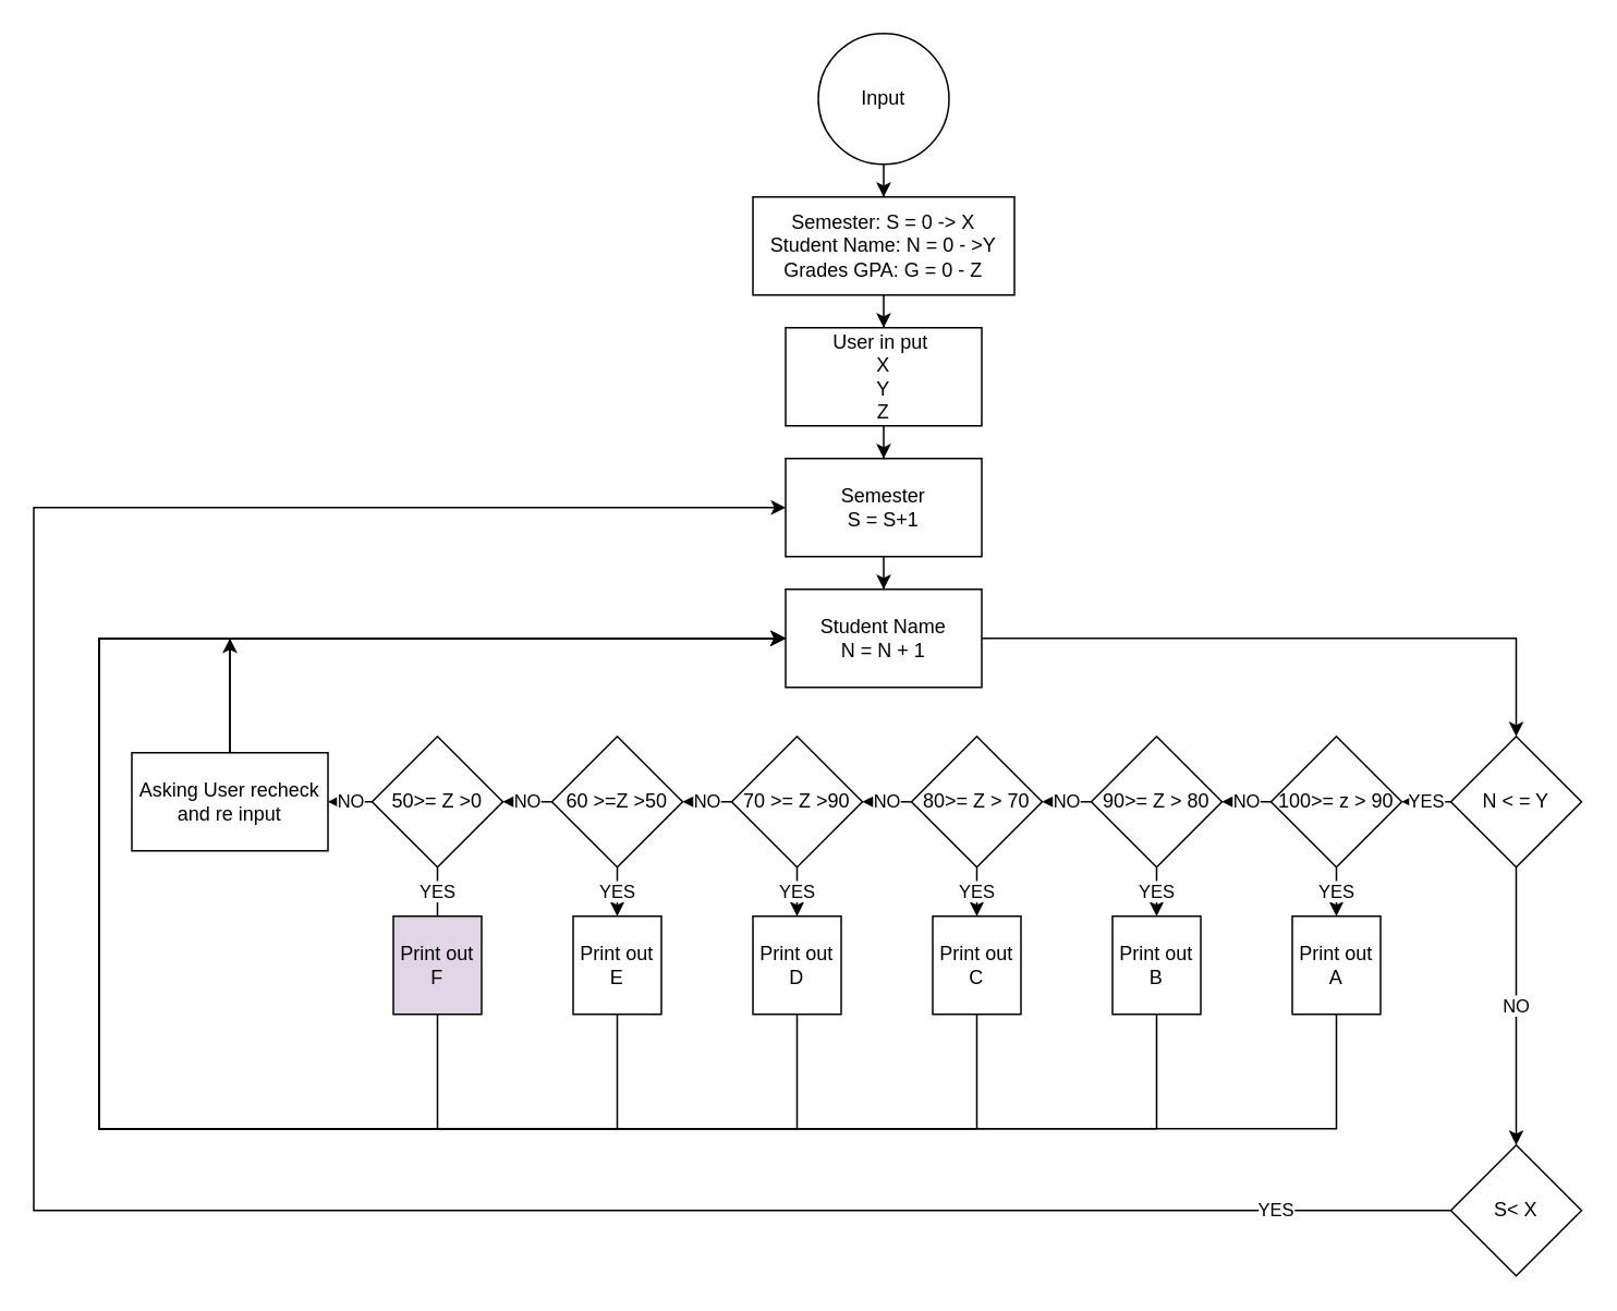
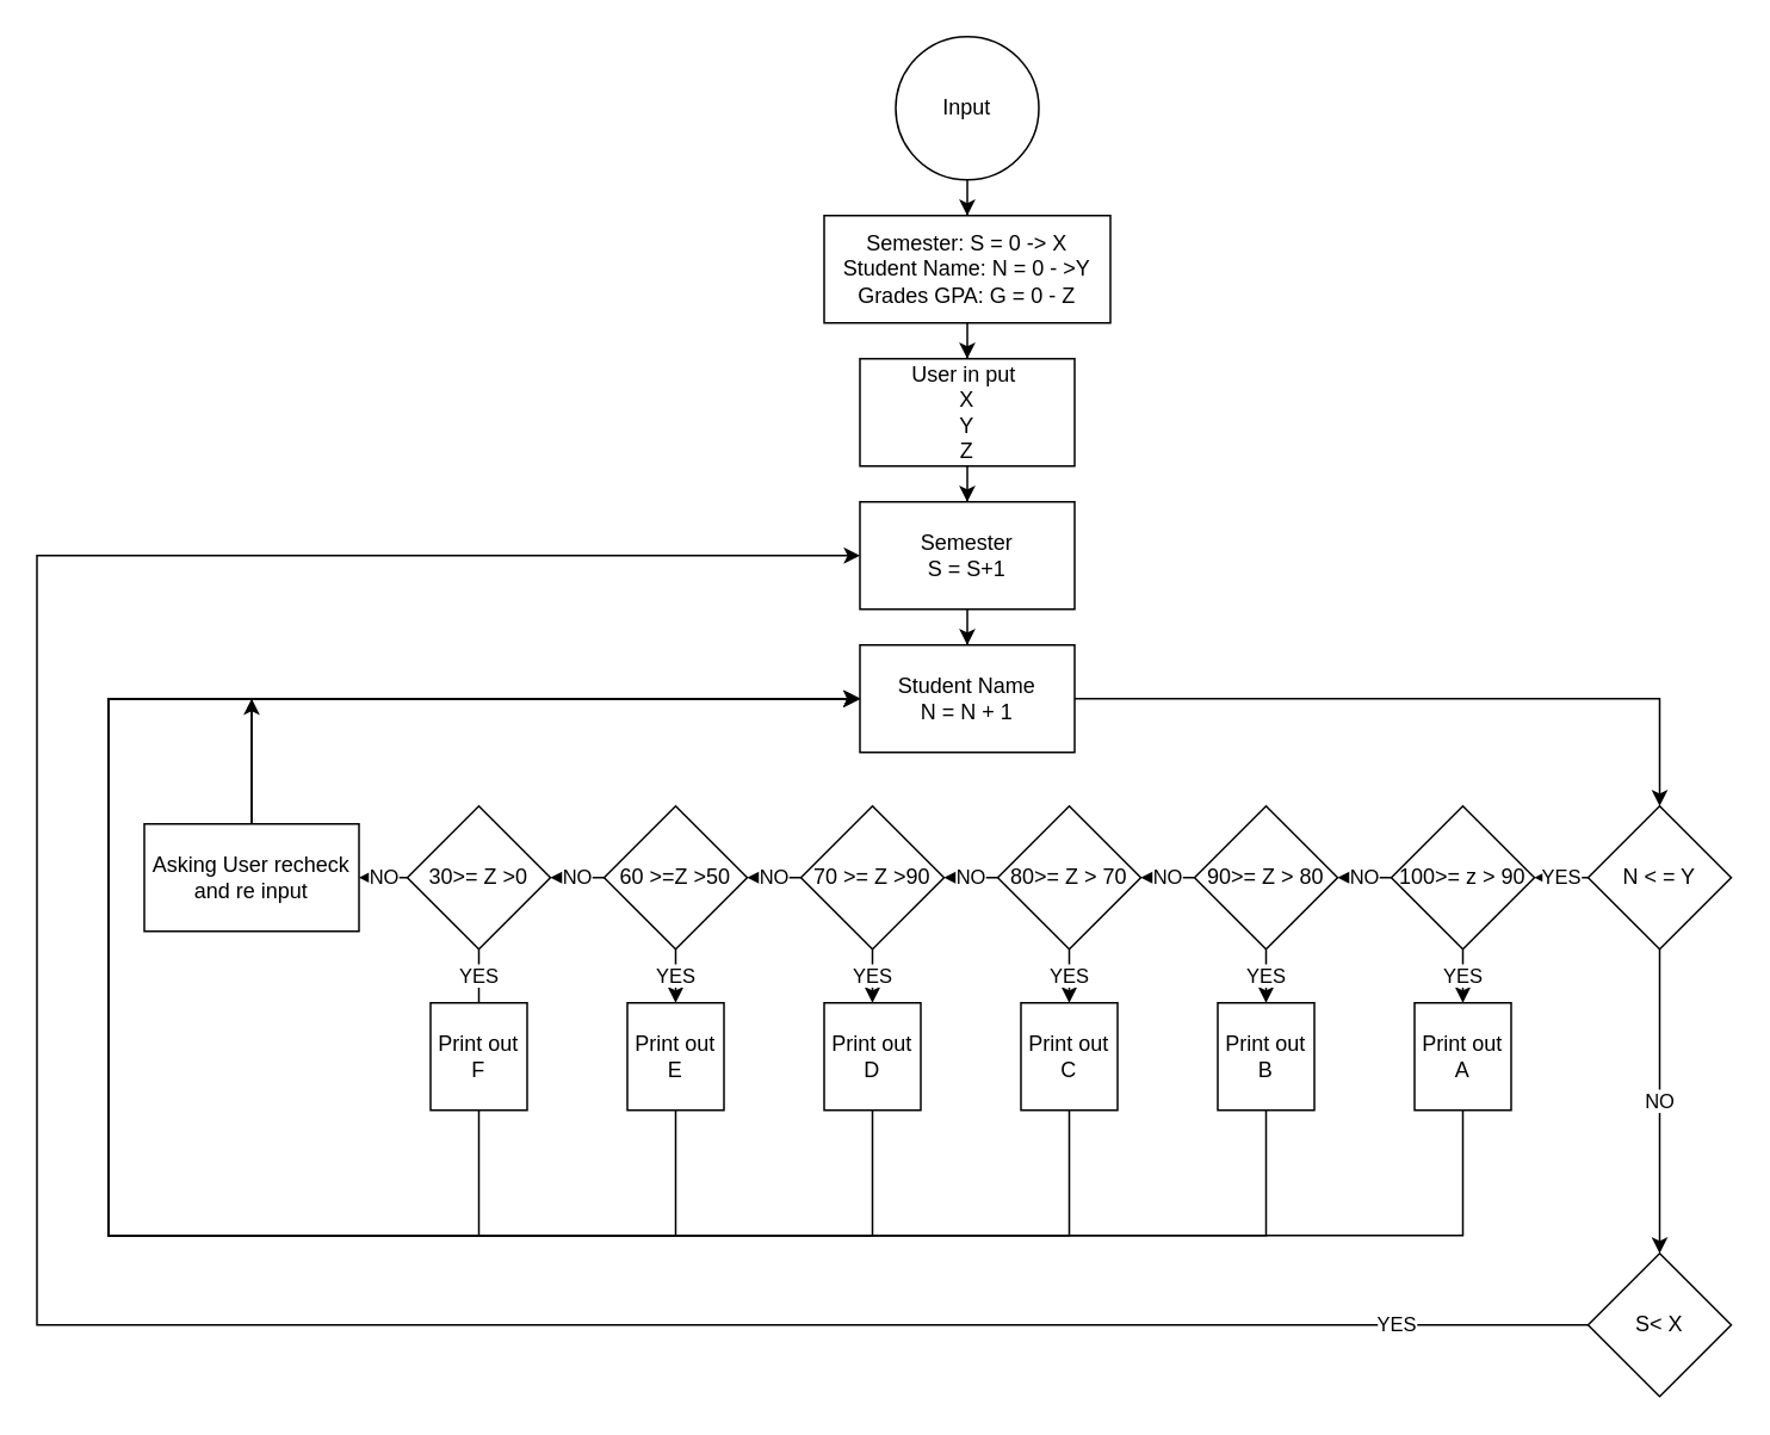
  <mxCell id="0" />
  <mxCell id="1" parent="0" />
  <mxCell id="2" value="" style="edgeStyle=orthogonalEdgeStyle;rounded=0;orthogonalLoop=1;jettySize=auto;html=1;" edge="1" parent="1" source="3" target="5"><mxGeometry relative="1" as="geometry" /></mxCell>
  <mxCell id="3" value="Input" style="ellipse;whiteSpace=wrap;html=1;aspect=fixed;" vertex="1" parent="1"><mxGeometry x="500" width="80" height="80" as="geometry" y="20" /></mxCell>
  <mxCell id="4" value="" style="edgeStyle=orthogonalEdgeStyle;rounded=0;orthogonalLoop=1;jettySize=auto;html=1;" edge="1" parent="1" source="5" target="7"><mxGeometry relative="1" as="geometry" /></mxCell>
  <mxCell id="5" value="Semester: S = 0 -&amp;gt; X&lt;br&gt;Student Name: N = 0 - &amp;gt;Y&lt;br&gt;Grades GPA: G = 0 - Z" style="whiteSpace=wrap;html=1;" vertex="1" parent="1"><mxGeometry x="460" y="120" width="160" height="60" as="geometry" /></mxCell>
  <mxCell id="6" value="" style="edgeStyle=orthogonalEdgeStyle;rounded=0;orthogonalLoop=1;jettySize=auto;html=1;" edge="1" parent="1" source="7" target="9"><mxGeometry relative="1" as="geometry" /></mxCell>
  <mxCell id="7" value="User in put&amp;nbsp;&lt;br&gt;X&lt;br&gt;Y&lt;br&gt;Z" style="whiteSpace=wrap;html=1;" vertex="1" parent="1"><mxGeometry x="480" y="200" width="120" height="60" as="geometry" /></mxCell>
  <mxCell id="8" value="" style="edgeStyle=orthogonalEdgeStyle;rounded=0;orthogonalLoop=1;jettySize=auto;html=1;" edge="1" parent="1" source="9" target="11"><mxGeometry relative="1" as="geometry" /></mxCell>
  <mxCell id="9" value="Semester&lt;br&gt;S = S+1" style="whiteSpace=wrap;html=1;" vertex="1" parent="1"><mxGeometry x="480" y="280" width="120" height="60" as="geometry" /></mxCell>
  <mxCell id="10" style="edgeStyle=orthogonalEdgeStyle;rounded=0;orthogonalLoop=1;jettySize=auto;html=1;entryX=0.5;entryY=0;entryDx=0;entryDy=0;" edge="1" parent="1" source="11" target="14"><mxGeometry relative="1" as="geometry" /></mxCell>
  <mxCell id="11" value="Student Name&lt;br&gt;N = N + 1" style="whiteSpace=wrap;html=1;" vertex="1" parent="1"><mxGeometry x="480" y="360" width="120" height="60" as="geometry" /></mxCell>
  <mxCell id="12" value="YES" style="edgeStyle=orthogonalEdgeStyle;rounded=0;orthogonalLoop=1;jettySize=auto;html=1;" edge="1" parent="1" source="14" target="17"><mxGeometry relative="1" as="geometry" /></mxCell>
  <mxCell id="13" value="NO" style="edgeStyle=orthogonalEdgeStyle;rounded=0;orthogonalLoop=1;jettySize=auto;html=1;" edge="1" parent="1" source="14" target="49"><mxGeometry relative="1" as="geometry" /></mxCell>
  <mxCell id="14" value="N &amp;lt; = Y" style="rhombus;whiteSpace=wrap;html=1;" vertex="1" parent="1"><mxGeometry x="887" y="450" width="80" height="80" as="geometry" /></mxCell>
  <mxCell id="15" value="NO" style="edgeStyle=orthogonalEdgeStyle;rounded=0;orthogonalLoop=1;jettySize=auto;html=1;" edge="1" parent="1" source="17" target="20"><mxGeometry relative="1" as="geometry" /></mxCell>
  <mxCell id="16" value="YES" style="edgeStyle=orthogonalEdgeStyle;rounded=0;orthogonalLoop=1;jettySize=auto;html=1;" edge="1" parent="1" source="17" target="37"><mxGeometry relative="1" as="geometry" /></mxCell>
  <mxCell id="17" value="100&amp;gt;= z &amp;gt; 90" style="rhombus;whiteSpace=wrap;html=1;" vertex="1" parent="1"><mxGeometry x="777" y="450" width="80" height="80" as="geometry" /></mxCell>
  <mxCell id="18" value="NO" style="edgeStyle=orthogonalEdgeStyle;rounded=0;orthogonalLoop=1;jettySize=auto;html=1;" edge="1" parent="1" source="20" target="23"><mxGeometry relative="1" as="geometry" /></mxCell>
  <mxCell id="19" value="YES" style="edgeStyle=orthogonalEdgeStyle;rounded=0;orthogonalLoop=1;jettySize=auto;html=1;exitX=0.5;exitY=1;exitDx=0;exitDy=0;entryX=0.5;entryY=0;entryDx=0;entryDy=0;" edge="1" parent="1" source="20" target="39"><mxGeometry relative="1" as="geometry" /></mxCell>
  <mxCell id="20" value="90&amp;gt;= Z &amp;gt; 80" style="rhombus;whiteSpace=wrap;html=1;" vertex="1" parent="1"><mxGeometry x="667" y="450" width="80" height="80" as="geometry" /></mxCell>
  <mxCell id="21" value="NO" style="edgeStyle=orthogonalEdgeStyle;rounded=0;orthogonalLoop=1;jettySize=auto;html=1;" edge="1" parent="1" source="23" target="26"><mxGeometry relative="1" as="geometry" /></mxCell>
  <mxCell id="22" value="YES" style="edgeStyle=orthogonalEdgeStyle;rounded=0;orthogonalLoop=1;jettySize=auto;html=1;exitX=0.5;exitY=1;exitDx=0;exitDy=0;entryX=0.5;entryY=0;entryDx=0;entryDy=0;" edge="1" parent="1" source="23" target="41"><mxGeometry relative="1" as="geometry" /></mxCell>
  <mxCell id="23" value="80&amp;gt;= Z &amp;gt; 70" style="rhombus;whiteSpace=wrap;html=1;" vertex="1" parent="1"><mxGeometry x="557" y="450" width="80" height="80" as="geometry" /></mxCell>
  <mxCell id="24" value="NO" style="edgeStyle=orthogonalEdgeStyle;rounded=0;orthogonalLoop=1;jettySize=auto;html=1;" edge="1" parent="1" source="26" target="29"><mxGeometry relative="1" as="geometry" /></mxCell>
  <mxCell id="25" value="YES" style="edgeStyle=orthogonalEdgeStyle;rounded=0;orthogonalLoop=1;jettySize=auto;html=1;exitX=0.5;exitY=1;exitDx=0;exitDy=0;entryX=0.5;entryY=0;entryDx=0;entryDy=0;" edge="1" parent="1" source="26" target="43"><mxGeometry relative="1" as="geometry" /></mxCell>
  <mxCell id="26" value="70 &amp;gt;= Z &amp;gt;90" style="rhombus;whiteSpace=wrap;html=1;" vertex="1" parent="1"><mxGeometry x="447" y="450" width="80" height="80" as="geometry" /></mxCell>
  <mxCell id="27" value="NO" style="edgeStyle=orthogonalEdgeStyle;rounded=0;orthogonalLoop=1;jettySize=auto;html=1;" edge="1" parent="1" source="29" target="32"><mxGeometry relative="1" as="geometry" /></mxCell>
  <mxCell id="28" value="YES" style="edgeStyle=orthogonalEdgeStyle;rounded=0;orthogonalLoop=1;jettySize=auto;html=1;exitX=0.5;exitY=1;exitDx=0;exitDy=0;entryX=0.5;entryY=0;entryDx=0;entryDy=0;" edge="1" parent="1" source="29" target="45"><mxGeometry relative="1" as="geometry" /></mxCell>
  <mxCell id="29" value="60 &amp;gt;=Z &amp;gt;50" style="rhombus;whiteSpace=wrap;html=1;" vertex="1" parent="1"><mxGeometry x="337" y="450" width="80" height="80" as="geometry" /></mxCell>
  <mxCell id="30" value="NO" style="edgeStyle=orthogonalEdgeStyle;rounded=0;orthogonalLoop=1;jettySize=auto;html=1;" edge="1" parent="1" source="32" target="35"><mxGeometry relative="1" as="geometry" /></mxCell>
  <mxCell id="31" value="YES" style="edgeStyle=orthogonalEdgeStyle;rounded=0;orthogonalLoop=1;jettySize=auto;html=1;entryX=0.5;entryY=0;entryDx=0;entryDy=0;endArrow=none;" edge="1" parent="1" source="32" target="47"><mxGeometry relative="1" as="geometry" /></mxCell>
- <mxCell id="32" value="50&amp;gt;= Z &amp;gt;0" style="rhombus;whiteSpace=wrap;html=1;" vertex="1" parent="1"><mxGeometry x="227" y="450" width="80" height="80" as="geometry" /></mxCell>
+ <mxCell id="32" value="30&amp;gt;= Z &amp;gt;0" style="rhombus;whiteSpace=wrap;html=1;" vertex="1" parent="1"><mxGeometry x="227" y="450" width="80" height="80" as="geometry" /></mxCell>
  <mxCell id="33" style="edgeStyle=orthogonalEdgeStyle;rounded=0;orthogonalLoop=1;jettySize=auto;html=1;entryX=0;entryY=0.5;entryDx=0;entryDy=0;" edge="1" parent="1" source="35" target="11"><mxGeometry relative="1" as="geometry"><Array as="points"><mxPoint y="390" x="140" /></Array></mxGeometry></mxCell>
  <mxCell id="34" style="edgeStyle=orthogonalEdgeStyle;rounded=0;orthogonalLoop=1;jettySize=auto;html=1;exitX=0.5;exitY=0;exitDx=0;exitDy=0;" edge="1" parent="1" source="35"><mxGeometry relative="1" as="geometry"><mxPoint y="390" as="targetPoint" x="140" /></mxGeometry></mxCell>
  <mxCell id="35" value="Asking User recheck and re input" style="whiteSpace=wrap;html=1;" vertex="1" parent="1"><mxGeometry x="80" y="460" width="120" height="60" as="geometry" /></mxCell>
  <mxCell id="36" style="edgeStyle=orthogonalEdgeStyle;rounded=0;orthogonalLoop=1;jettySize=auto;html=1;entryX=0;entryY=0.5;entryDx=0;entryDy=0;" edge="1" parent="1" source="37" target="11"><mxGeometry relative="1" as="geometry"><Array as="points"><mxPoint x="817" y="690" /><mxPoint x="60" y="690" /><mxPoint x="60" y="390" /></Array></mxGeometry></mxCell>
  <mxCell id="37" value="Print out&lt;br&gt;A" style="whiteSpace=wrap;html=1;" vertex="1" parent="1"><mxGeometry x="790" y="560" width="54" height="60" as="geometry" /></mxCell>
  <mxCell id="38" style="edgeStyle=orthogonalEdgeStyle;rounded=0;orthogonalLoop=1;jettySize=auto;html=1;entryX=0;entryY=0.5;entryDx=0;entryDy=0;" edge="1" parent="1" source="39" target="11"><mxGeometry relative="1" as="geometry"><Array as="points"><mxPoint x="707" y="690" /><mxPoint x="60" y="690" /><mxPoint x="60" y="390" /></Array></mxGeometry></mxCell>
  <mxCell id="39" value="Print out&lt;br&gt;B" style="whiteSpace=wrap;html=1;" vertex="1" parent="1"><mxGeometry x="680" y="560" width="54" height="60" as="geometry" /></mxCell>
  <mxCell id="40" style="edgeStyle=orthogonalEdgeStyle;rounded=0;orthogonalLoop=1;jettySize=auto;html=1;entryX=0;entryY=0.5;entryDx=0;entryDy=0;" edge="1" parent="1" source="41" target="11"><mxGeometry relative="1" as="geometry"><Array as="points"><mxPoint x="597" y="690" /><mxPoint x="60" y="690" /><mxPoint x="60" y="390" /></Array></mxGeometry></mxCell>
  <mxCell id="41" value="Print out&lt;br&gt;C" style="whiteSpace=wrap;html=1;" vertex="1" parent="1"><mxGeometry x="570" y="560" width="54" height="60" as="geometry" /></mxCell>
  <mxCell id="42" style="edgeStyle=orthogonalEdgeStyle;rounded=0;orthogonalLoop=1;jettySize=auto;html=1;entryX=0;entryY=0.5;entryDx=0;entryDy=0;" edge="1" parent="1" source="43" target="11"><mxGeometry relative="1" as="geometry"><Array as="points"><mxPoint x="487" y="690" /><mxPoint x="60" y="690" /><mxPoint x="60" y="390" /></Array></mxGeometry></mxCell>
  <mxCell id="43" value="Print out&lt;br&gt;D" style="whiteSpace=wrap;html=1;" vertex="1" parent="1"><mxGeometry x="460" y="560" width="54" height="60" as="geometry" /></mxCell>
  <mxCell id="44" style="edgeStyle=orthogonalEdgeStyle;rounded=0;orthogonalLoop=1;jettySize=auto;html=1;entryX=0;entryY=0.5;entryDx=0;entryDy=0;" edge="1" parent="1" source="45" target="11"><mxGeometry relative="1" as="geometry"><Array as="points"><mxPoint x="377" y="690" /><mxPoint x="60" y="690" /><mxPoint x="60" y="390" /></Array></mxGeometry></mxCell>
  <mxCell id="45" value="Print out&lt;br&gt;E" style="whiteSpace=wrap;html=1;" vertex="1" parent="1"><mxGeometry x="350" y="560" width="54" height="60" as="geometry" /></mxCell>
  <mxCell id="46" style="edgeStyle=orthogonalEdgeStyle;rounded=0;orthogonalLoop=1;jettySize=auto;html=1;entryX=0;entryY=0.5;entryDx=0;entryDy=0;" edge="1" parent="1" source="47" target="11"><mxGeometry relative="1" as="geometry"><Array as="points"><mxPoint x="267" y="690" /><mxPoint x="60" y="690" /><mxPoint x="60" y="390" /></Array></mxGeometry></mxCell>
- <mxCell id="47" value="Print out&lt;br&gt;F" style="whiteSpace=wrap;html=1;fillColor=#e1d5e7;" vertex="1" parent="1"><mxGeometry x="240" y="560" width="54" height="60" as="geometry" /></mxCell>
+ <mxCell id="47" value="Print out&lt;br&gt;F" style="whiteSpace=wrap;html=1;" vertex="1" parent="1"><mxGeometry x="240" y="560" width="54" height="60" as="geometry" /></mxCell>
  <mxCell id="48" value="YES" style="edgeStyle=orthogonalEdgeStyle;rounded=0;orthogonalLoop=1;jettySize=auto;html=1;entryX=0;entryY=0.5;entryDx=0;entryDy=0;" edge="1" parent="1" source="49" target="9"><mxGeometry x="-0.878" relative="1" as="geometry"><Array as="points"><mxPoint x="20" y="740" /><mxPoint x="20" y="310" /></Array><mxPoint as="offset" /></mxGeometry></mxCell>
  <mxCell id="49" value="S&amp;lt; X" style="rhombus;whiteSpace=wrap;html=1;" vertex="1" parent="1"><mxGeometry x="887" y="700" width="80" height="80" as="geometry" /></mxCell>
